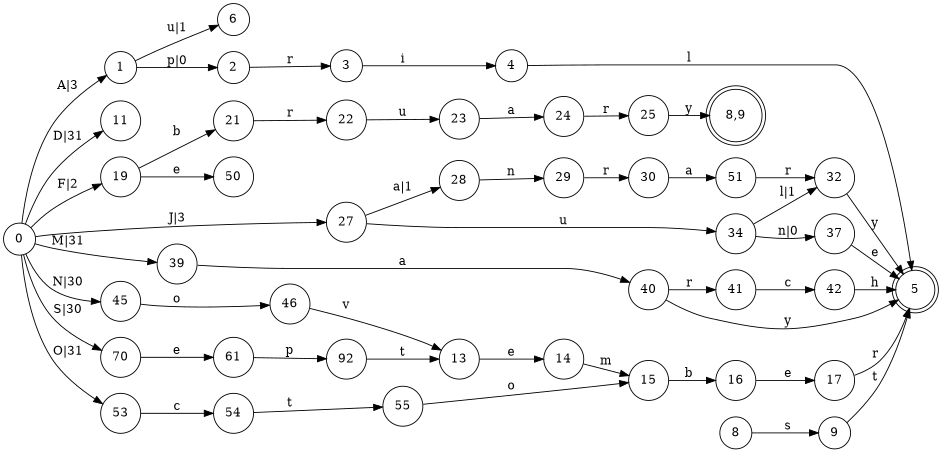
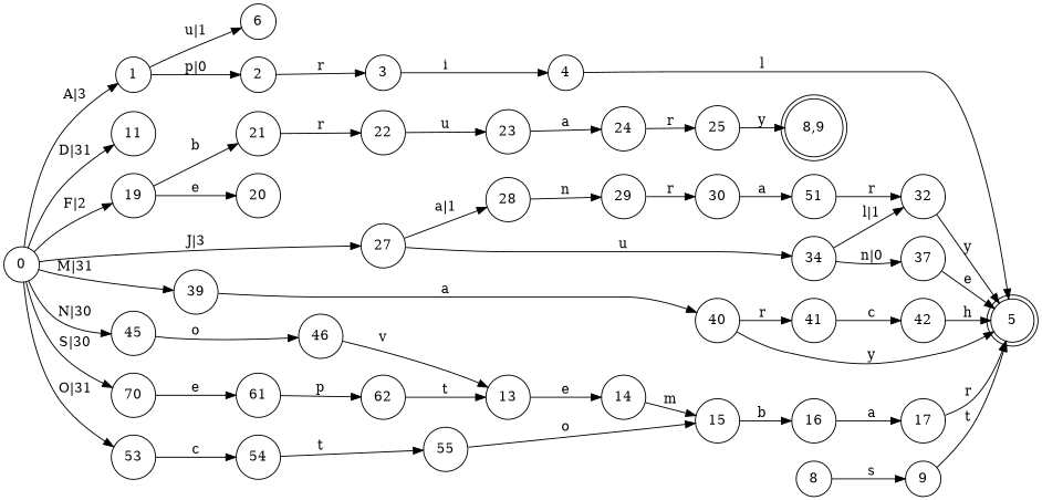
  digraph {
    rankdir=LR
    node [shape=circle]
    0
    1
    11
    19
    27
    39
    45
    53
    n9 [label=70]
    2
    6
-   20 [label=50]
+   20
    21
    28
    34
    40
    46
    54
    61
    3
    4
    5 [shape=doublecircle]
    8
    9
    13
    14
    15
    16
    17
    22
    23
    24
    25
    n34 [label="8,9" shape=doublecircle]
    29
    32
    37
    30
    n39 [label=51]
    41
    42
    55
-   62 [label=92]
+   62
    0 -> 1 [label="A|3"]
    0 -> 11 [label="D|31"]
    0 -> 19 [label="F|2"]
    0 -> 27 [label="J|3"]
    0 -> 39 [label="M|31"]
    0 -> 45 [label="N|30"]
    0 -> 53 [label="O|31"]
    0 -> n9 [label="S|30"]
    1 -> 2 [label="p|0"]
    1 -> 6 [label="u|1"]
    19 -> 20 [label=e]
    19 -> 21 [label=b]
    27 -> 28 [label="a|1"]
    27 -> 34 [label=u]
    39 -> 40 [label=a]
    45 -> 46 [label=o]
    53 -> 54 [label=c]
    n9 -> 61 [label=e]
    2 -> 3 [label=r]
    21 -> 22 [label=r]
    28 -> 29 [label=n]
    34 -> 32 [label="l|1"]
    34 -> 37 [label="n|0"]
    40 -> 5 [label=y]
    40 -> 41 [label=r]
    46 -> 13 [label=v]
    54 -> 55 [label=t]
    61 -> 62 [label=p]
    3 -> 4 [label=i]
    4 -> 5 [label=l]
    8 -> 9 [label=s]
    9 -> 5 [label=t]
    13 -> 14 [label=e]
    14 -> 15 [label=m]
    15 -> 16 [label=b]
-   16 -> 17 [label=e]
+   16 -> 17 [label=a]
    17 -> 5 [label=r]
    22 -> 23 [label=u]
    23 -> 24 [label=a]
    24 -> 25 [label=r]
    25 -> n34 [label=y]
    29 -> 30 [label=r]
    32 -> 5 [label=y]
    37 -> 5 [label=e]
    30 -> n39 [label=a]
    n39 -> 32 [label=r]
    41 -> 42 [label=c]
    42 -> 5 [label=h]
    55 -> 15 [label=o]
    62 -> 13 [label=t]
  }
